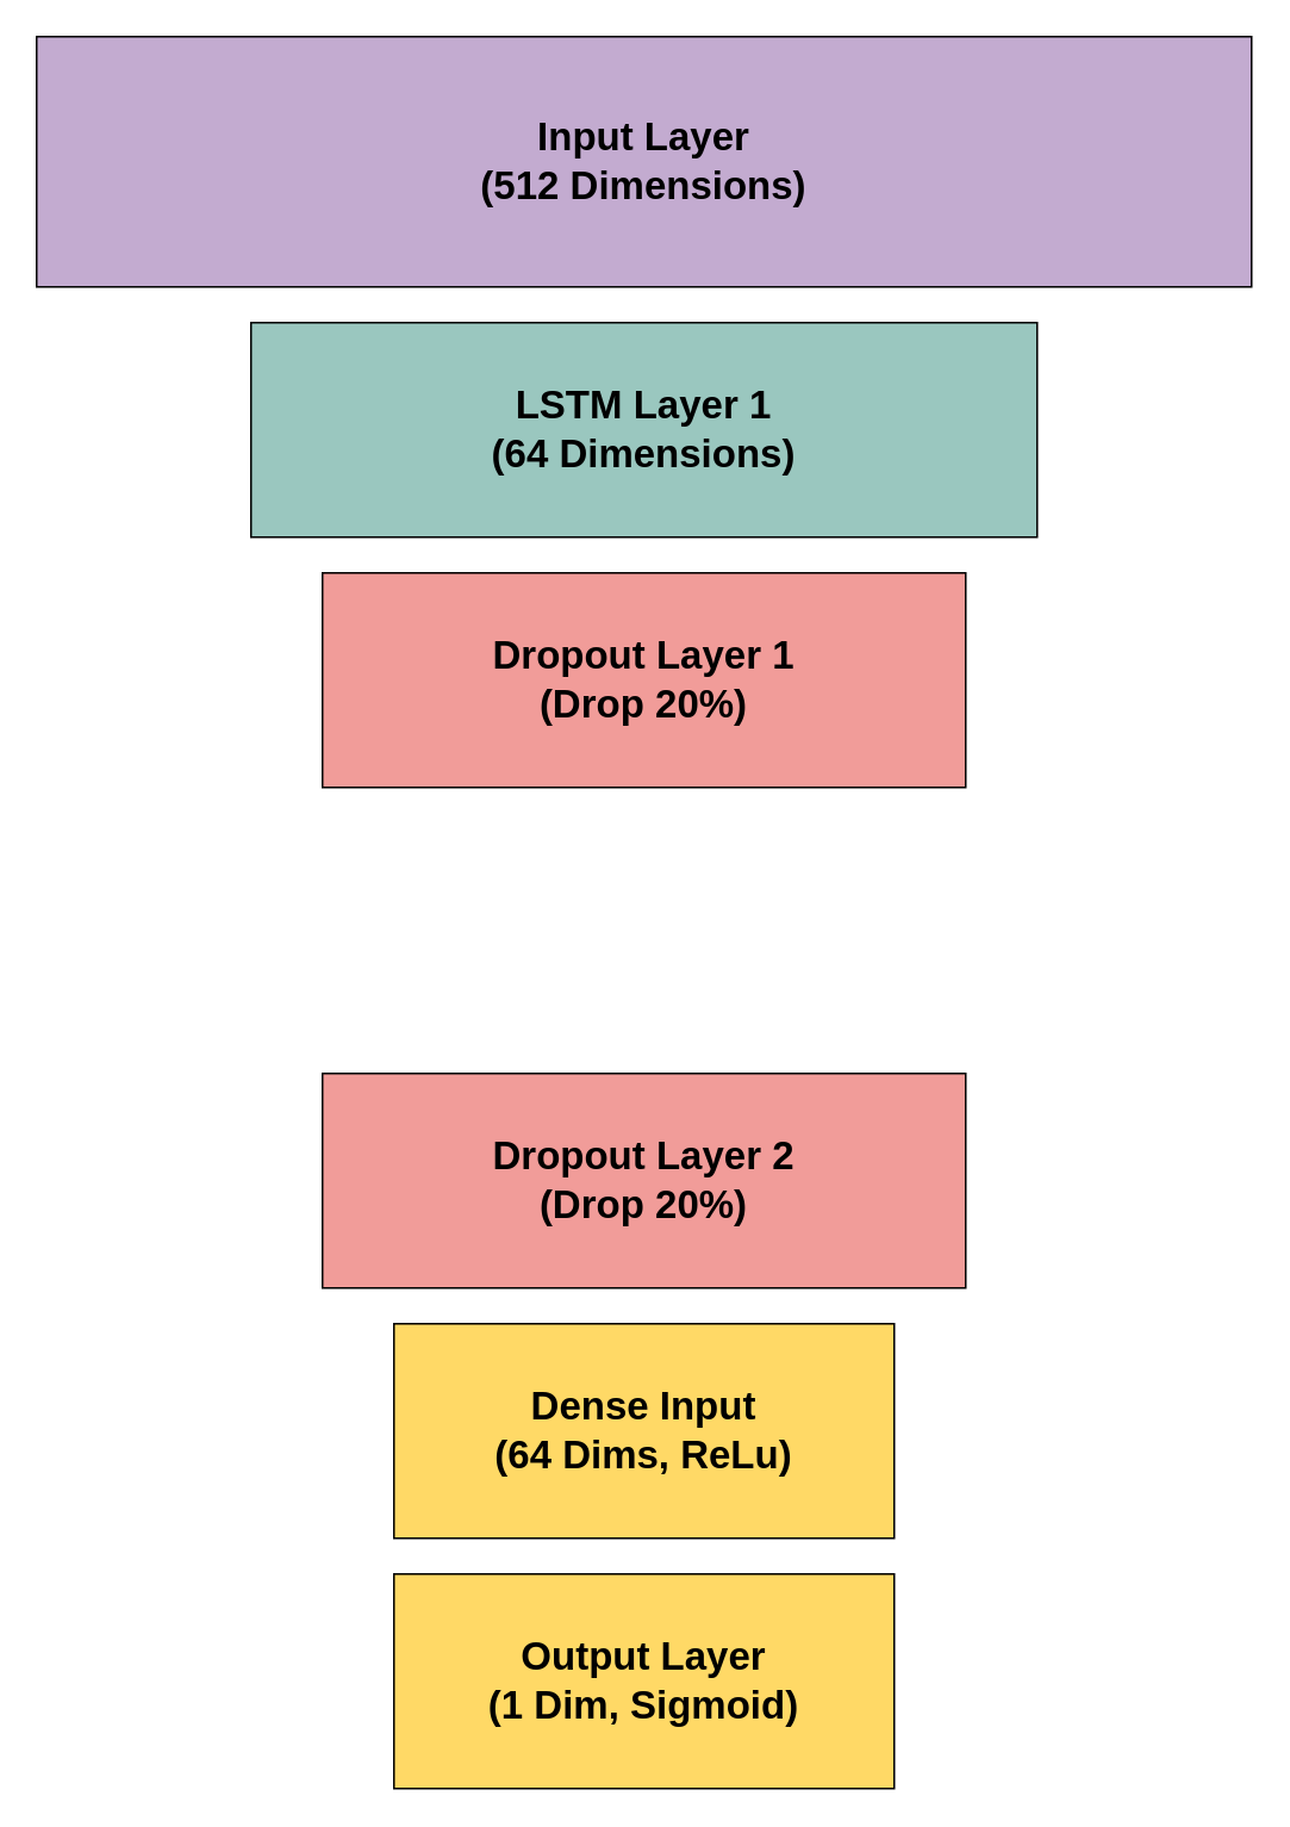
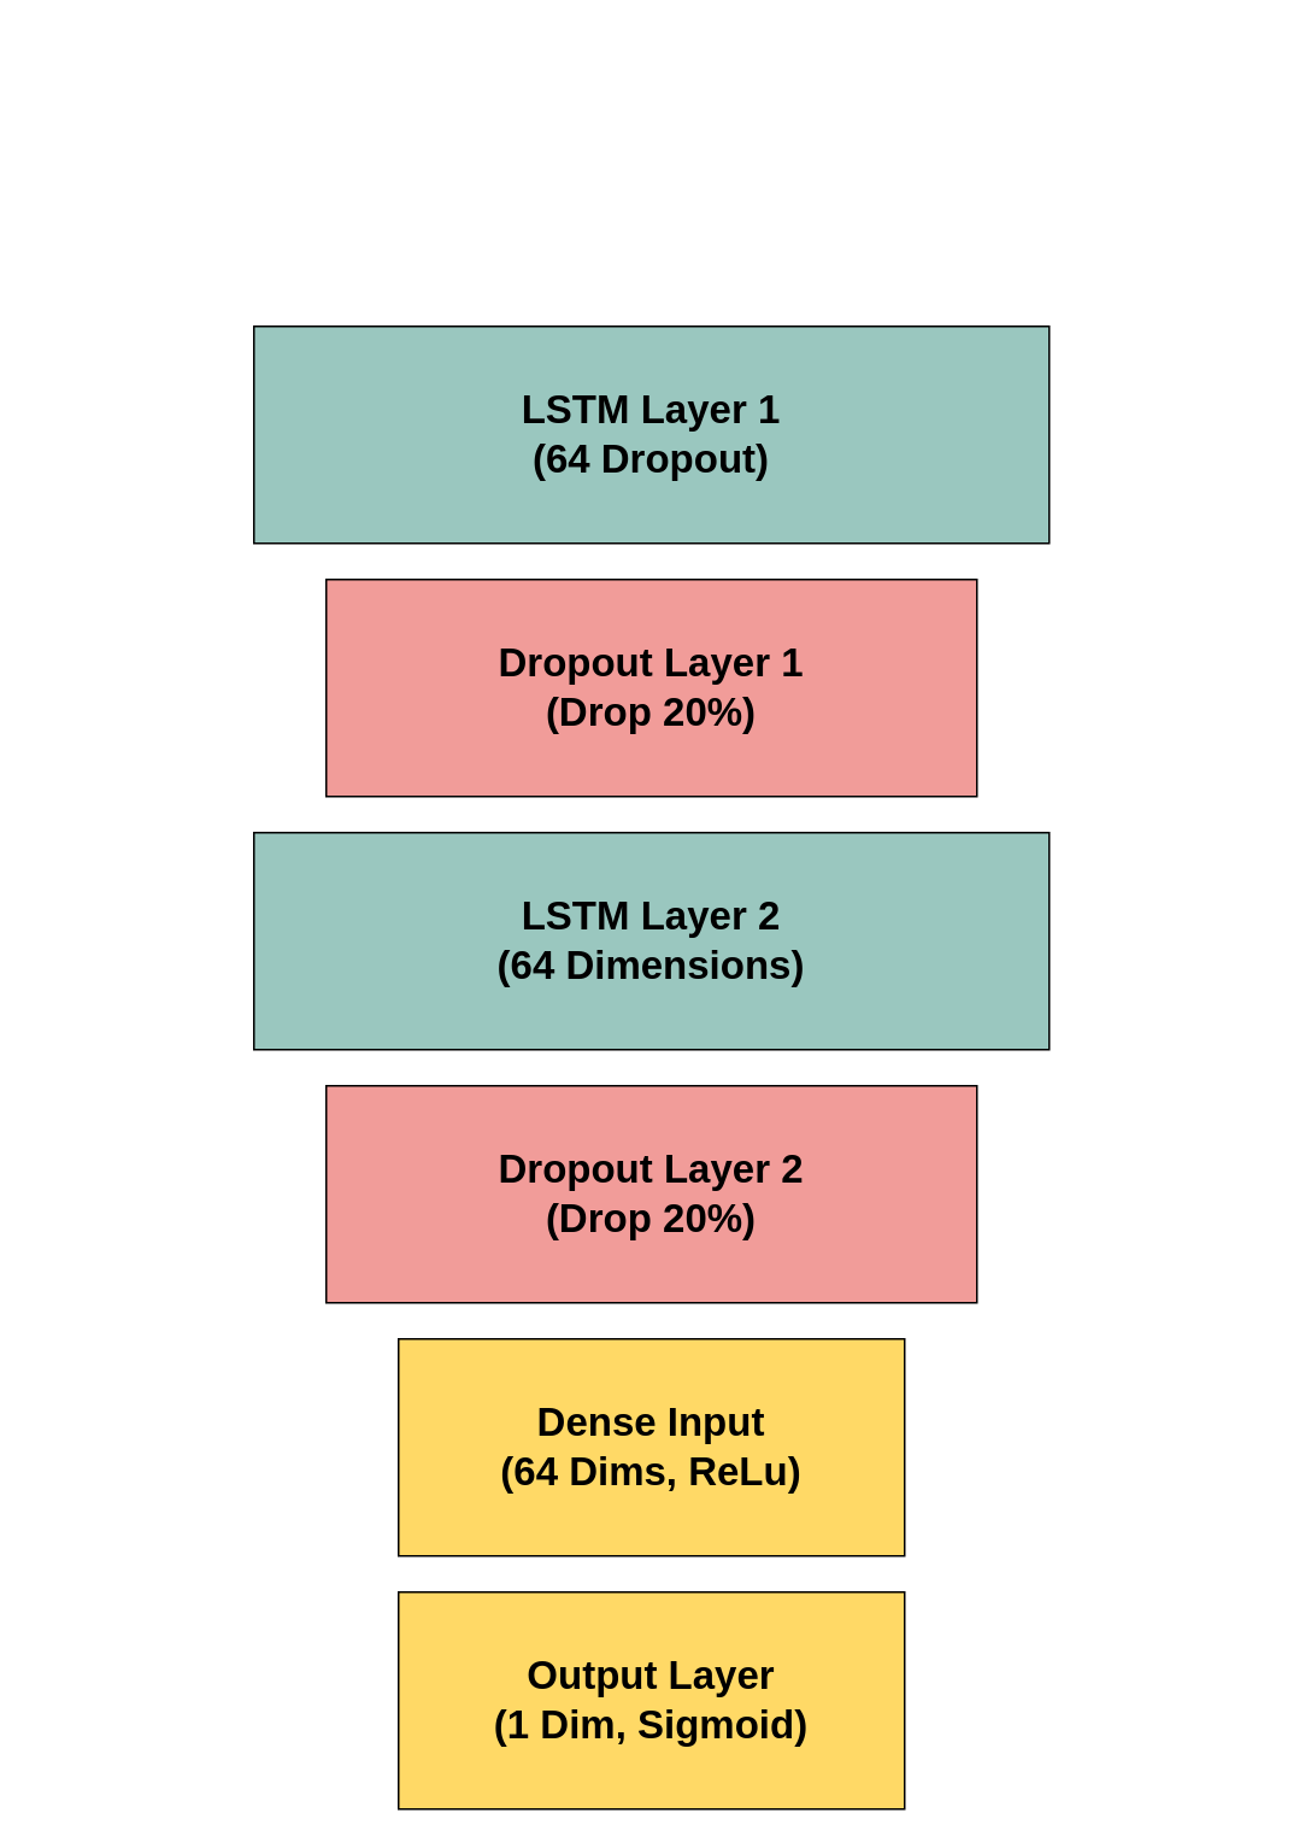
  <mxCell id="0" />
  <mxCell id="1" parent="0" />
- <mxCell id="2" value="&lt;font style=&quot;font-size: 22px;&quot;&gt;&lt;b&gt;Input Layer&lt;br&gt;(512 Dimensions)&lt;br&gt;&lt;/b&gt;&lt;/font&gt;" style="rounded=0;whiteSpace=wrap;html=1;fillColor=#C3ABD0;" vertex="1" parent="1"><mxGeometry x="20" width="680" height="140" as="geometry" y="20" /></mxCell>
- <mxCell id="3" value="&lt;font style=&quot;font-size: 22px;&quot;&gt;&lt;b&gt;LSTM Layer 1&lt;br&gt;(64 Dimensions)&lt;br&gt;&lt;/b&gt;&lt;/font&gt;" style="rounded=0;whiteSpace=wrap;html=1;fillColor=#9AC7BF;" vertex="1" parent="1"><mxGeometry x="140" y="180" width="440" height="120" as="geometry" /></mxCell>
+ <mxCell id="3" value="&lt;font style=&quot;font-size: 22px;&quot;&gt;&lt;b&gt;LSTM Layer 1&lt;br&gt;(64 Dropout)&lt;br&gt;&lt;/b&gt;&lt;/font&gt;" style="rounded=0;whiteSpace=wrap;html=1;fillColor=#9AC7BF;" vertex="1" parent="1"><mxGeometry x="140" y="180" width="440" height="120" as="geometry" /></mxCell>
  <mxCell id="4" value="&lt;font style=&quot;font-size: 22px;&quot;&gt;&lt;b&gt;Dropout Layer 1&lt;br&gt;(Drop 20%)&lt;br&gt;&lt;/b&gt;&lt;/font&gt;" style="rounded=0;whiteSpace=wrap;html=1;fillColor=#F19C99;" vertex="1" parent="1"><mxGeometry x="180" y="320" width="360" height="120" as="geometry" /></mxCell>
+ <mxCell id="5" value="&lt;font style=&quot;font-size: 22px;&quot;&gt;&lt;b&gt;LSTM Layer 2&lt;br&gt;(64 Dimensions)&lt;br&gt;&lt;/b&gt;&lt;/font&gt;" style="rounded=0;whiteSpace=wrap;html=1;fillColor=#9AC7BF;" vertex="1" parent="1"><mxGeometry x="140" y="460" width="440" height="120" as="geometry" /></mxCell>
  <mxCell id="6" value="&lt;font style=&quot;font-size: 22px;&quot;&gt;&lt;b&gt;Dropout Layer 2&lt;br&gt;(Drop 20%)&lt;br&gt;&lt;/b&gt;&lt;/font&gt;" style="rounded=0;whiteSpace=wrap;html=1;fillColor=#F19C99;" vertex="1" parent="1"><mxGeometry x="180" y="600" width="360" height="120" as="geometry" /></mxCell>
  <mxCell id="7" value="&lt;font style=&quot;font-size: 22px;&quot;&gt;&lt;b&gt;Dense Input&lt;br&gt;(64 Dims, ReLu)&lt;br&gt;&lt;/b&gt;&lt;/font&gt;" style="rounded=0;whiteSpace=wrap;html=1;fillColor=#FFD966;" vertex="1" parent="1"><mxGeometry x="220" y="740" width="280" height="120" as="geometry" /></mxCell>
  <mxCell id="8" value="&lt;font style=&quot;font-size: 22px;&quot;&gt;&lt;b&gt;Output Layer&lt;br&gt;(1 Dim, Sigmoid)&lt;br&gt;&lt;/b&gt;&lt;/font&gt;" style="rounded=0;whiteSpace=wrap;html=1;fillColor=#FFD966;" vertex="1" parent="1"><mxGeometry x="220" y="880" width="280" height="120" as="geometry" /></mxCell>
